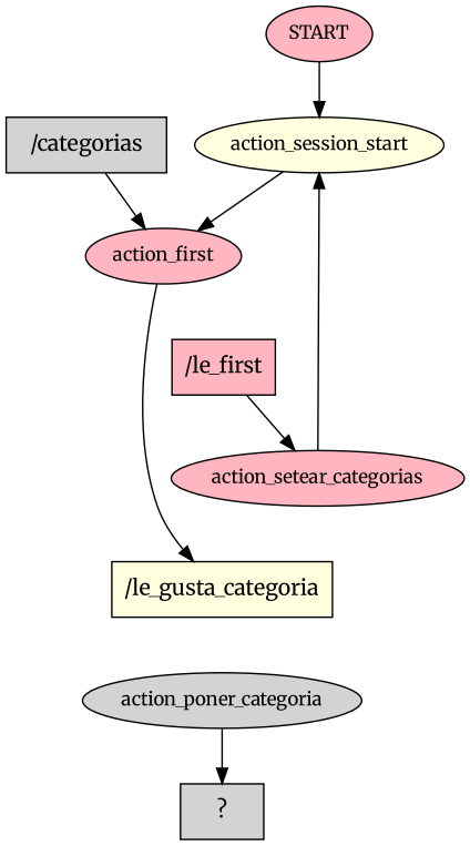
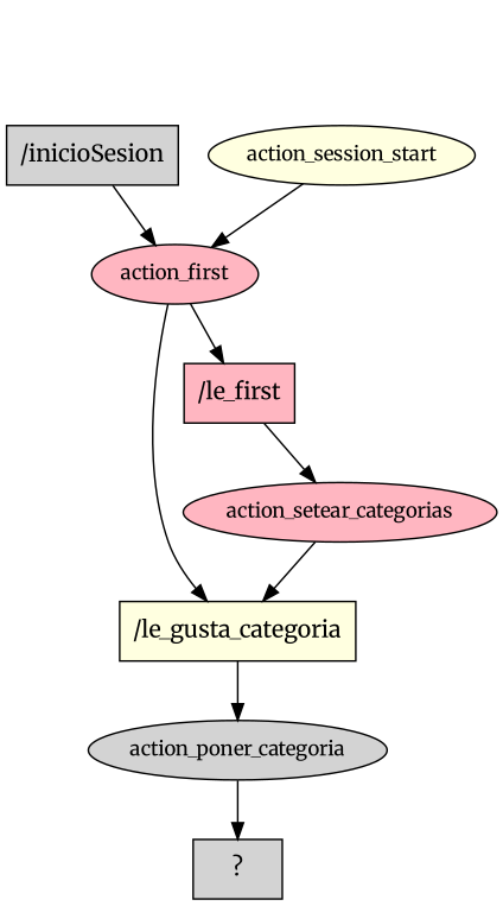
  digraph {
    fontname=Merriweather
    node [fillcolor=lightpink fontname=Merriweather fontsize=12 style=filled]
    edge [fontname=Merriweather]
-   n1 [label=START]
    n2 [fillcolor=lightyellow label=action_session_start]
    n3 [label=action_first]
    n4 [label="/le_first" shape=rect fontsize=""]
    n5 [fillcolor=lightyellow label="/le_gusta_categoria" shape=rect fontsize=""]
    n6 [label=action_setear_categorias]
-   n7 [fillcolor=lightgrey label="/categorias" shape=rect fontsize=""]
+   n7 [fillcolor=lightgrey label="/inicioSesion" shape=rect fontsize=""]
    n8 [fillcolor=lightgrey label=action_poner_categoria]
    n9 [fillcolor=lightgrey label="  ?  " shape=rect fontsize=""]
-   n1 -> n2
    n2 -> n3
+   n3 -> n4
    n3 -> n5
    n4 -> n6
-   n6 -> n2
+   n5 -> n8
+   n6 -> n5
    n7 -> n3
    n8 -> n9
  }
